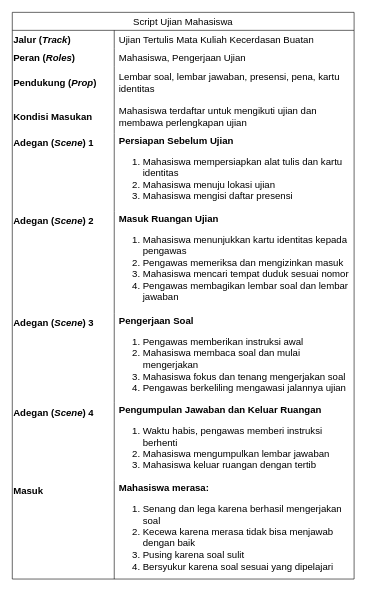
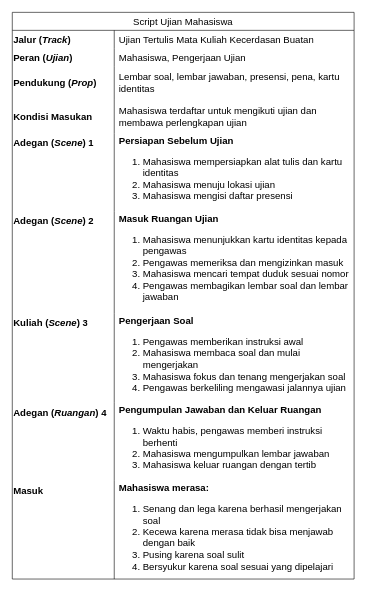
  <mxCell id="0" />
  <mxCell id="1" parent="0" />
  <mxCell id="2" value="Script Ujian Mahasiswa" style="shape=table;startSize=30;container=1;collapsible=0;childLayout=tableLayout;fixedRows=1;rowLines=0;fontStyle=0;strokeColor=default;fontSize=16;verticalAlign=top;" vertex="1" parent="1"><mxGeometry x="20" y="20" width="570" height="945" as="geometry" /></mxCell>
  <mxCell id="3" value="" style="shape=tableRow;horizontal=0;startSize=0;swimlaneHead=0;swimlaneBody=0;top=0;left=0;bottom=0;right=0;collapsible=0;dropTarget=0;fillColor=none;points=[[0,0.5],[1,0.5]];portConstraint=eastwest;strokeColor=inherit;fontSize=16;" vertex="1" parent="2"><mxGeometry y="30" width="570" height="30" as="geometry" /></mxCell>
  <mxCell id="4" value="&lt;b&gt;Jalur (&lt;i&gt;Track&lt;/i&gt;)&lt;/b&gt;" style="shape=partialRectangle;html=1;whiteSpace=wrap;connectable=0;fillColor=none;top=0;left=0;bottom=0;right=0;overflow=hidden;pointerEvents=1;strokeColor=inherit;fontSize=16;align=left;" vertex="1" parent="3"><mxGeometry width="170" height="30" as="geometry"><mxRectangle width="170" height="30" as="alternateBounds" /></mxGeometry></mxCell>
  <mxCell id="5" value="Ujian Tertulis Mata Kuliah Kecerdasan Buatan" style="shape=partialRectangle;html=1;whiteSpace=wrap;connectable=0;fillColor=none;top=0;left=0;bottom=0;right=0;align=left;spacingLeft=6;overflow=hidden;strokeColor=inherit;fontSize=16;" vertex="1" parent="3"><mxGeometry x="170" width="400" height="30" as="geometry"><mxRectangle width="400" height="30" as="alternateBounds" /></mxGeometry></mxCell>
  <mxCell id="6" value="" style="shape=tableRow;horizontal=0;startSize=0;swimlaneHead=0;swimlaneBody=0;top=0;left=0;bottom=0;right=0;collapsible=0;dropTarget=0;fillColor=none;points=[[0,0.5],[1,0.5]];portConstraint=eastwest;strokeColor=inherit;fontSize=16;" vertex="1" parent="2"><mxGeometry y="60" width="570" height="30" as="geometry" /></mxCell>
- <mxCell id="7" value="&lt;b&gt;Peran (&lt;i&gt;Roles&lt;/i&gt;)&lt;/b&gt;" style="shape=partialRectangle;html=1;whiteSpace=wrap;connectable=0;fillColor=none;top=0;left=0;bottom=0;right=0;overflow=hidden;strokeColor=inherit;fontSize=16;align=left;" vertex="1" parent="6"><mxGeometry width="170" height="30" as="geometry"><mxRectangle width="170" height="30" as="alternateBounds" /></mxGeometry></mxCell>
+ <mxCell id="7" value="&lt;b&gt;Peran (&lt;i&gt;Ujian&lt;/i&gt;)&lt;/b&gt;" style="shape=partialRectangle;html=1;whiteSpace=wrap;connectable=0;fillColor=none;top=0;left=0;bottom=0;right=0;overflow=hidden;strokeColor=inherit;fontSize=16;align=left;" vertex="1" parent="6"><mxGeometry width="170" height="30" as="geometry"><mxRectangle width="170" height="30" as="alternateBounds" /></mxGeometry></mxCell>
  <mxCell id="8" value="Mahasiswa, Pengerjaan Ujian" style="shape=partialRectangle;html=1;whiteSpace=wrap;connectable=0;fillColor=none;top=0;left=0;bottom=0;right=0;align=left;spacingLeft=6;overflow=hidden;strokeColor=inherit;fontSize=16;" vertex="1" parent="6"><mxGeometry x="170" width="400" height="30" as="geometry"><mxRectangle width="400" height="30" as="alternateBounds" /></mxGeometry></mxCell>
  <mxCell id="9" value="" style="shape=tableRow;horizontal=0;startSize=0;swimlaneHead=0;swimlaneBody=0;top=0;left=0;bottom=0;right=0;collapsible=0;dropTarget=0;fillColor=none;points=[[0,0.5],[1,0.5]];portConstraint=eastwest;strokeColor=inherit;fontSize=16;" vertex="1" parent="2"><mxGeometry y="90" width="570" height="56" as="geometry" /></mxCell>
  <mxCell id="10" value="&lt;b&gt;Pendukung (&lt;i&gt;Prop&lt;/i&gt;)&lt;/b&gt;" style="shape=partialRectangle;html=1;whiteSpace=wrap;connectable=0;fillColor=none;top=0;left=0;bottom=0;right=0;overflow=hidden;strokeColor=inherit;fontSize=16;align=left;" vertex="1" parent="9"><mxGeometry width="170" height="56" as="geometry"><mxRectangle width="170" height="56" as="alternateBounds" /></mxGeometry></mxCell>
  <mxCell id="11" value="Lembar soal, lembar jawaban, presensi, pena, kartu identitas" style="shape=partialRectangle;html=1;whiteSpace=wrap;connectable=0;fillColor=none;top=0;left=0;bottom=0;right=0;align=left;spacingLeft=6;overflow=hidden;strokeColor=inherit;fontSize=16;" vertex="1" parent="9"><mxGeometry x="170" width="400" height="56" as="geometry"><mxRectangle width="400" height="56" as="alternateBounds" /></mxGeometry></mxCell>
  <mxCell id="12" style="shape=tableRow;horizontal=0;startSize=0;swimlaneHead=0;swimlaneBody=0;top=0;left=0;bottom=0;right=0;collapsible=0;dropTarget=0;fillColor=none;points=[[0,0.5],[1,0.5]];portConstraint=eastwest;strokeColor=inherit;fontSize=16;" vertex="1" parent="2"><mxGeometry y="146" width="570" height="56" as="geometry" /></mxCell>
  <mxCell id="13" value="&lt;b&gt;Kondisi Masukan&lt;/b&gt;" style="shape=partialRectangle;html=1;whiteSpace=wrap;connectable=0;fillColor=none;top=0;left=0;bottom=0;right=0;overflow=hidden;strokeColor=inherit;fontSize=16;align=left;" vertex="1" parent="12"><mxGeometry width="170" height="56" as="geometry"><mxRectangle width="170" height="56" as="alternateBounds" /></mxGeometry></mxCell>
  <mxCell id="14" value="&lt;meta charset=&quot;utf-8&quot;&gt;Mahasiswa terdaftar untuk mengikuti ujian dan membawa perlengkapan ujian" style="shape=partialRectangle;html=1;whiteSpace=wrap;connectable=0;fillColor=none;top=0;left=0;bottom=0;right=0;align=left;spacingLeft=6;overflow=hidden;strokeColor=inherit;fontSize=16;" vertex="1" parent="12"><mxGeometry x="170" width="400" height="56" as="geometry"><mxRectangle width="400" height="56" as="alternateBounds" /></mxGeometry></mxCell>
  <mxCell id="15" style="shape=tableRow;horizontal=0;startSize=0;swimlaneHead=0;swimlaneBody=0;top=0;left=0;bottom=0;right=0;collapsible=0;dropTarget=0;fillColor=none;points=[[0,0.5],[1,0.5]];portConstraint=eastwest;strokeColor=inherit;fontSize=16;" vertex="1" parent="2"><mxGeometry y="202" width="570" height="130" as="geometry" /></mxCell>
  <mxCell id="16" value="&lt;b&gt;Adegan (&lt;i&gt;Scene&lt;/i&gt;) 1&lt;/b&gt;" style="shape=partialRectangle;html=1;whiteSpace=wrap;connectable=0;fillColor=none;top=0;left=0;bottom=0;right=0;overflow=hidden;strokeColor=inherit;fontSize=16;align=left;verticalAlign=top;" vertex="1" parent="15"><mxGeometry width="170" height="130" as="geometry"><mxRectangle width="170" height="130" as="alternateBounds" /></mxGeometry></mxCell>
  <mxCell id="17" value="&lt;b&gt;Persiapan Sebelum Ujian&lt;/b&gt;&lt;div&gt;&lt;ol&gt;&lt;li&gt;&lt;span style=&quot;background-color: transparent; color: light-dark(rgb(0, 0, 0), rgb(255, 255, 255));&quot;&gt;Mahasiswa mempersiapkan alat tulis dan kartu identitas&lt;/span&gt;&lt;/li&gt;&lt;li&gt;&lt;span style=&quot;background-color: transparent; color: light-dark(rgb(0, 0, 0), rgb(255, 255, 255));&quot;&gt;Mahasiswa menuju lokasi ujian&lt;/span&gt;&lt;/li&gt;&lt;li&gt;&lt;span style=&quot;background-color: transparent; color: light-dark(rgb(0, 0, 0), rgb(255, 255, 255));&quot;&gt;Mahasiswa mengisi daftar presensi&lt;/span&gt;&lt;/li&gt;&lt;/ol&gt;&lt;/div&gt;" style="shape=partialRectangle;html=1;whiteSpace=wrap;connectable=0;fillColor=none;top=0;left=0;bottom=0;right=0;align=left;spacingLeft=6;overflow=hidden;strokeColor=inherit;fontSize=16;" vertex="1" parent="15"><mxGeometry x="170" width="400" height="130" as="geometry"><mxRectangle width="400" height="130" as="alternateBounds" /></mxGeometry></mxCell>
  <mxCell id="18" style="shape=tableRow;horizontal=0;startSize=0;swimlaneHead=0;swimlaneBody=0;top=0;left=0;bottom=0;right=0;collapsible=0;dropTarget=0;fillColor=none;points=[[0,0.5],[1,0.5]];portConstraint=eastwest;strokeColor=inherit;fontSize=16;" vertex="1" parent="2"><mxGeometry y="332" width="570" height="170" as="geometry" /></mxCell>
  <mxCell id="19" value="&lt;span&gt;&lt;b&gt;&lt;span style=&quot;color: rgb(0, 0, 0); font-family: Helvetica; font-size: 16px; font-style: normal; font-variant-ligatures: normal; font-variant-caps: normal; letter-spacing: normal; orphans: 2; text-align: left; text-indent: 0px; text-transform: none; widows: 2; word-spacing: 0px; -webkit-text-stroke-width: 0px; white-space: normal; text-decoration-thickness: initial; text-decoration-style: initial; text-decoration-color: initial; float: none; display: inline !important;&quot;&gt;Adegan (&lt;/span&gt;&lt;i style=&quot;forced-color-adjust: none; color: rgb(0, 0, 0); font-family: Helvetica; font-size: 16px; font-variant-ligatures: normal; font-variant-caps: normal; letter-spacing: normal; orphans: 2; text-align: left; text-indent: 0px; text-transform: none; widows: 2; word-spacing: 0px; -webkit-text-stroke-width: 0px; white-space: normal; text-decoration-thickness: initial; text-decoration-style: initial; text-decoration-color: initial;&quot;&gt;Scene&lt;/i&gt;&lt;span style=&quot;color: rgb(0, 0, 0); font-family: Helvetica; font-size: 16px; font-style: normal; font-variant-ligatures: normal; font-variant-caps: normal; letter-spacing: normal; orphans: 2; text-align: left; text-indent: 0px; text-transform: none; widows: 2; word-spacing: 0px; -webkit-text-stroke-width: 0px; white-space: normal; text-decoration-thickness: initial; text-decoration-style: initial; text-decoration-color: initial; float: none; display: inline !important;&quot;&gt;) 2&lt;/span&gt;&lt;/b&gt;&lt;/span&gt;" style="shape=partialRectangle;html=1;whiteSpace=wrap;connectable=0;fillColor=none;top=0;left=0;bottom=0;right=0;overflow=hidden;strokeColor=inherit;fontSize=16;align=left;verticalAlign=top;" vertex="1" parent="18"><mxGeometry width="170" height="170" as="geometry"><mxRectangle width="170" height="170" as="alternateBounds" /></mxGeometry></mxCell>
  <mxCell id="20" value="&lt;b&gt;Masuk Ruangan Ujian&lt;/b&gt;&lt;div&gt;&lt;div style=&quot;&quot;&gt;&lt;ol&gt;&lt;li&gt;Mahasiswa menunjukkan kartu identitas kepada pengawas&lt;/li&gt;&lt;li&gt;Pengawas memeriksa dan mengizinkan masuk&lt;/li&gt;&lt;li&gt;Mahasiswa mencari tempat duduk sesuai nomor&lt;/li&gt;&lt;li&gt;Pengawas membagikan lembar soal dan lembar jawaban&lt;/li&gt;&lt;/ol&gt;&lt;/div&gt;&lt;/div&gt;" style="shape=partialRectangle;html=1;whiteSpace=wrap;connectable=0;fillColor=none;top=0;left=0;bottom=0;right=0;align=left;spacingLeft=6;overflow=hidden;strokeColor=inherit;fontSize=16;" vertex="1" parent="18"><mxGeometry x="170" width="400" height="170" as="geometry"><mxRectangle width="400" height="170" as="alternateBounds" /></mxGeometry></mxCell>
  <mxCell id="21" style="shape=tableRow;horizontal=0;startSize=0;swimlaneHead=0;swimlaneBody=0;top=0;left=0;bottom=0;right=0;collapsible=0;dropTarget=0;fillColor=none;points=[[0,0.5],[1,0.5]];portConstraint=eastwest;strokeColor=inherit;fontSize=16;" vertex="1" parent="2"><mxGeometry y="502" width="570" height="149" as="geometry" /></mxCell>
- <mxCell id="22" value="&lt;span&gt;&lt;b&gt;&lt;span style=&quot;color: rgb(0, 0, 0); font-family: Helvetica; font-size: 16px; font-style: normal; font-variant-ligatures: normal; font-variant-caps: normal; letter-spacing: normal; orphans: 2; text-align: left; text-indent: 0px; text-transform: none; widows: 2; word-spacing: 0px; -webkit-text-stroke-width: 0px; white-space: normal; text-decoration-thickness: initial; text-decoration-style: initial; text-decoration-color: initial; float: none; display: inline !important;&quot;&gt;Adegan (&lt;/span&gt;&lt;i style=&quot;forced-color-adjust: none; color: rgb(0, 0, 0); font-family: Helvetica; font-size: 16px; font-variant-ligatures: normal; font-variant-caps: normal; letter-spacing: normal; orphans: 2; text-align: left; text-indent: 0px; text-transform: none; widows: 2; word-spacing: 0px; -webkit-text-stroke-width: 0px; white-space: normal; text-decoration-thickness: initial; text-decoration-style: initial; text-decoration-color: initial;&quot;&gt;Scene&lt;/i&gt;&lt;span style=&quot;color: rgb(0, 0, 0); font-family: Helvetica; font-size: 16px; font-style: normal; font-variant-ligatures: normal; font-variant-caps: normal; letter-spacing: normal; orphans: 2; text-align: left; text-indent: 0px; text-transform: none; widows: 2; word-spacing: 0px; -webkit-text-stroke-width: 0px; white-space: normal; text-decoration-thickness: initial; text-decoration-style: initial; text-decoration-color: initial; float: none; display: inline !important;&quot;&gt;) 3&lt;/span&gt;&lt;/b&gt;&lt;/span&gt;" style="shape=partialRectangle;html=1;whiteSpace=wrap;connectable=0;fillColor=none;top=0;left=0;bottom=0;right=0;overflow=hidden;strokeColor=inherit;fontSize=16;align=left;verticalAlign=top;" vertex="1" parent="21"><mxGeometry width="170" height="149" as="geometry"><mxRectangle width="170" height="149" as="alternateBounds" /></mxGeometry></mxCell>
+ <mxCell id="22" value="&lt;span&gt;&lt;b&gt;&lt;span style=&quot;color: rgb(0, 0, 0); font-family: Helvetica; font-size: 16px; font-style: normal; font-variant-ligatures: normal; font-variant-caps: normal; letter-spacing: normal; orphans: 2; text-align: left; text-indent: 0px; text-transform: none; widows: 2; word-spacing: 0px; -webkit-text-stroke-width: 0px; white-space: normal; text-decoration-thickness: initial; text-decoration-style: initial; text-decoration-color: initial; float: none; display: inline !important;&quot;&gt;Kuliah (&lt;/span&gt;&lt;i style=&quot;forced-color-adjust: none; color: rgb(0, 0, 0); font-family: Helvetica; font-size: 16px; font-variant-ligatures: normal; font-variant-caps: normal; letter-spacing: normal; orphans: 2; text-align: left; text-indent: 0px; text-transform: none; widows: 2; word-spacing: 0px; -webkit-text-stroke-width: 0px; white-space: normal; text-decoration-thickness: initial; text-decoration-style: initial; text-decoration-color: initial;&quot;&gt;Scene&lt;/i&gt;&lt;span style=&quot;color: rgb(0, 0, 0); font-family: Helvetica; font-size: 16px; font-style: normal; font-variant-ligatures: normal; font-variant-caps: normal; letter-spacing: normal; orphans: 2; text-align: left; text-indent: 0px; text-transform: none; widows: 2; word-spacing: 0px; -webkit-text-stroke-width: 0px; white-space: normal; text-decoration-thickness: initial; text-decoration-style: initial; text-decoration-color: initial; float: none; display: inline !important;&quot;&gt;) 3&lt;/span&gt;&lt;/b&gt;&lt;/span&gt;" style="shape=partialRectangle;html=1;whiteSpace=wrap;connectable=0;fillColor=none;top=0;left=0;bottom=0;right=0;overflow=hidden;strokeColor=inherit;fontSize=16;align=left;verticalAlign=top;" vertex="1" parent="21"><mxGeometry width="170" height="149" as="geometry"><mxRectangle width="170" height="149" as="alternateBounds" /></mxGeometry></mxCell>
  <mxCell id="23" value="&lt;b&gt;Pengerjaan Soal&lt;/b&gt;&lt;div&gt;&lt;p style=&quot;margin: 0px; font-variant-numeric: normal; font-variant-east-asian: normal; font-variant-alternates: normal; font-size-adjust: none; font-kerning: auto; font-optical-sizing: auto; font-feature-settings: normal; font-variation-settings: normal; font-variant-position: normal; font-variant-emoji: normal; font-stretch: normal; font-size: 13px; line-height: normal; font-family: &amp;quot;Helvetica Neue&amp;quot;;&quot; class=&quot;p1&quot;&gt;&lt;/p&gt;&lt;ol&gt;&lt;li&gt;Pengawas memberikan instruksi awal&lt;/li&gt;&lt;li&gt;Mahasiswa membaca soal dan mulai mengerjakan&lt;/li&gt;&lt;li&gt;Mahasiswa fokus dan tenang mengerjakan soal&lt;/li&gt;&lt;li&gt;Pengawas berkeliling mengawasi jalannya ujian&lt;/li&gt;&lt;/ol&gt;&lt;p&gt;&lt;/p&gt;&lt;/div&gt;" style="shape=partialRectangle;html=1;whiteSpace=wrap;connectable=0;fillColor=none;top=0;left=0;bottom=0;right=0;align=left;spacingLeft=6;overflow=hidden;strokeColor=inherit;fontSize=16;" vertex="1" parent="21"><mxGeometry x="170" width="400" height="149" as="geometry"><mxRectangle width="400" height="149" as="alternateBounds" /></mxGeometry></mxCell>
  <mxCell id="24" style="shape=tableRow;horizontal=0;startSize=0;swimlaneHead=0;swimlaneBody=0;top=0;left=0;bottom=0;right=0;collapsible=0;dropTarget=0;fillColor=none;points=[[0,0.5],[1,0.5]];portConstraint=eastwest;strokeColor=inherit;fontSize=16;" vertex="1" parent="2"><mxGeometry y="651" width="570" height="130" as="geometry" /></mxCell>
- <mxCell id="25" value="&lt;span&gt;&lt;b&gt;&lt;span style=&quot;color: rgb(0, 0, 0); font-family: Helvetica; font-size: 16px; font-style: normal; font-variant-ligatures: normal; font-variant-caps: normal; letter-spacing: normal; orphans: 2; text-align: left; text-indent: 0px; text-transform: none; widows: 2; word-spacing: 0px; -webkit-text-stroke-width: 0px; white-space: normal; text-decoration-thickness: initial; text-decoration-style: initial; text-decoration-color: initial; float: none; display: inline !important;&quot;&gt;Adegan (&lt;/span&gt;&lt;i style=&quot;forced-color-adjust: none; color: rgb(0, 0, 0); font-family: Helvetica; font-size: 16px; font-variant-ligatures: normal; font-variant-caps: normal; letter-spacing: normal; orphans: 2; text-align: left; text-indent: 0px; text-transform: none; widows: 2; word-spacing: 0px; -webkit-text-stroke-width: 0px; white-space: normal; text-decoration-thickness: initial; text-decoration-style: initial; text-decoration-color: initial;&quot;&gt;Scene&lt;/i&gt;&lt;span style=&quot;color: rgb(0, 0, 0); font-family: Helvetica; font-size: 16px; font-style: normal; font-variant-ligatures: normal; font-variant-caps: normal; letter-spacing: normal; orphans: 2; text-align: left; text-indent: 0px; text-transform: none; widows: 2; word-spacing: 0px; -webkit-text-stroke-width: 0px; white-space: normal; text-decoration-thickness: initial; text-decoration-style: initial; text-decoration-color: initial; float: none; display: inline !important;&quot;&gt;) 4&lt;/span&gt;&lt;/b&gt;&lt;/span&gt;" style="shape=partialRectangle;html=1;whiteSpace=wrap;connectable=0;fillColor=none;top=0;left=0;bottom=0;right=0;overflow=hidden;strokeColor=inherit;fontSize=16;align=left;verticalAlign=top;" vertex="1" parent="24"><mxGeometry width="170" height="130" as="geometry"><mxRectangle width="170" height="130" as="alternateBounds" /></mxGeometry></mxCell>
+ <mxCell id="25" value="&lt;span&gt;&lt;b&gt;&lt;span style=&quot;color: rgb(0, 0, 0); font-family: Helvetica; font-size: 16px; font-style: normal; font-variant-ligatures: normal; font-variant-caps: normal; letter-spacing: normal; orphans: 2; text-align: left; text-indent: 0px; text-transform: none; widows: 2; word-spacing: 0px; -webkit-text-stroke-width: 0px; white-space: normal; text-decoration-thickness: initial; text-decoration-style: initial; text-decoration-color: initial; float: none; display: inline !important;&quot;&gt;Adegan (&lt;/span&gt;&lt;i style=&quot;forced-color-adjust: none; color: rgb(0, 0, 0); font-family: Helvetica; font-size: 16px; font-variant-ligatures: normal; font-variant-caps: normal; letter-spacing: normal; orphans: 2; text-align: left; text-indent: 0px; text-transform: none; widows: 2; word-spacing: 0px; -webkit-text-stroke-width: 0px; white-space: normal; text-decoration-thickness: initial; text-decoration-style: initial; text-decoration-color: initial;&quot;&gt;Ruangan&lt;/i&gt;&lt;span style=&quot;color: rgb(0, 0, 0); font-family: Helvetica; font-size: 16px; font-style: normal; font-variant-ligatures: normal; font-variant-caps: normal; letter-spacing: normal; orphans: 2; text-align: left; text-indent: 0px; text-transform: none; widows: 2; word-spacing: 0px; -webkit-text-stroke-width: 0px; white-space: normal; text-decoration-thickness: initial; text-decoration-style: initial; text-decoration-color: initial; float: none; display: inline !important;&quot;&gt;) 4&lt;/span&gt;&lt;/b&gt;&lt;/span&gt;" style="shape=partialRectangle;html=1;whiteSpace=wrap;connectable=0;fillColor=none;top=0;left=0;bottom=0;right=0;overflow=hidden;strokeColor=inherit;fontSize=16;align=left;verticalAlign=top;" vertex="1" parent="24"><mxGeometry width="170" height="130" as="geometry"><mxRectangle width="170" height="130" as="alternateBounds" /></mxGeometry></mxCell>
  <mxCell id="26" value="&lt;b&gt;Pengumpulan Jawaban dan Keluar Ruangan&lt;/b&gt;&lt;div&gt;&lt;p style=&quot;margin: 0px; font-variant-numeric: normal; font-variant-east-asian: normal; font-variant-alternates: normal; font-size-adjust: none; font-kerning: auto; font-optical-sizing: auto; font-feature-settings: normal; font-variation-settings: normal; font-variant-position: normal; font-variant-emoji: normal; font-stretch: normal; font-size: 13px; line-height: normal; font-family: &amp;quot;Helvetica Neue&amp;quot;;&quot; class=&quot;p1&quot;&gt;&lt;/p&gt;&lt;ol&gt;&lt;li&gt;Waktu habis, pengawas memberi instruksi berhenti&lt;/li&gt;&lt;li&gt;Mahasiswa mengumpulkan lembar jawaban&lt;/li&gt;&lt;li&gt;Mahasiswa keluar ruangan dengan tertib&lt;/li&gt;&lt;/ol&gt;&lt;p&gt;&lt;/p&gt;&lt;/div&gt;" style="shape=partialRectangle;html=1;whiteSpace=wrap;connectable=0;fillColor=none;top=0;left=0;bottom=0;right=0;align=left;spacingLeft=6;overflow=hidden;strokeColor=inherit;fontSize=16;" vertex="1" parent="24"><mxGeometry x="170" width="400" height="130" as="geometry"><mxRectangle width="400" height="130" as="alternateBounds" /></mxGeometry></mxCell>
  <mxCell id="27" style="shape=tableRow;horizontal=0;startSize=0;swimlaneHead=0;swimlaneBody=0;top=0;left=0;bottom=0;right=0;collapsible=0;dropTarget=0;fillColor=none;points=[[0,0.5],[1,0.5]];portConstraint=eastwest;strokeColor=inherit;fontSize=16;" vertex="1" parent="2"><mxGeometry y="781" width="570" height="164" as="geometry" /></mxCell>
  <mxCell id="28" value="&lt;b&gt;Masuk&lt;/b&gt;" style="shape=partialRectangle;html=1;whiteSpace=wrap;connectable=0;fillColor=none;top=0;left=0;bottom=0;right=0;overflow=hidden;strokeColor=inherit;fontSize=16;align=left;verticalAlign=top;" vertex="1" parent="27"><mxGeometry width="170" height="164" as="geometry"><mxRectangle width="170" height="164" as="alternateBounds" /></mxGeometry></mxCell>
  <mxCell id="29" value="&lt;b&gt;Mahasiswa merasa:&lt;br&gt;&lt;/b&gt;&lt;p style=&quot;margin: 0px; font-variant-numeric: normal; font-variant-east-asian: normal; font-variant-alternates: normal; font-size-adjust: none; font-kerning: auto; font-optical-sizing: auto; font-feature-settings: normal; font-variation-settings: normal; font-variant-position: normal; font-variant-emoji: normal; font-stretch: normal; font-size: 13px; line-height: normal; font-family: &amp;quot;Helvetica Neue&amp;quot;;&quot; class=&quot;p1&quot;&gt;&lt;/p&gt;&lt;ol&gt;&lt;li&gt;Senang dan lega karena berhasil mengerjakan soal&lt;/li&gt;&lt;li&gt;Kecewa karena merasa tidak bisa menjawab dengan baik&lt;/li&gt;&lt;li&gt;Pusing karena soal sulit&lt;/li&gt;&lt;li&gt;Bersyukur karena soal sesuai yang dipelajari&lt;/li&gt;&lt;/ol&gt;&lt;p&gt;&lt;/p&gt;" style="shape=partialRectangle;html=1;whiteSpace=wrap;connectable=0;fillColor=none;top=0;left=0;bottom=0;right=0;align=left;spacingLeft=6;overflow=hidden;strokeColor=inherit;fontSize=16;" vertex="1" parent="27"><mxGeometry x="170" width="400" height="164" as="geometry"><mxRectangle width="400" height="164" as="alternateBounds" /></mxGeometry></mxCell>
